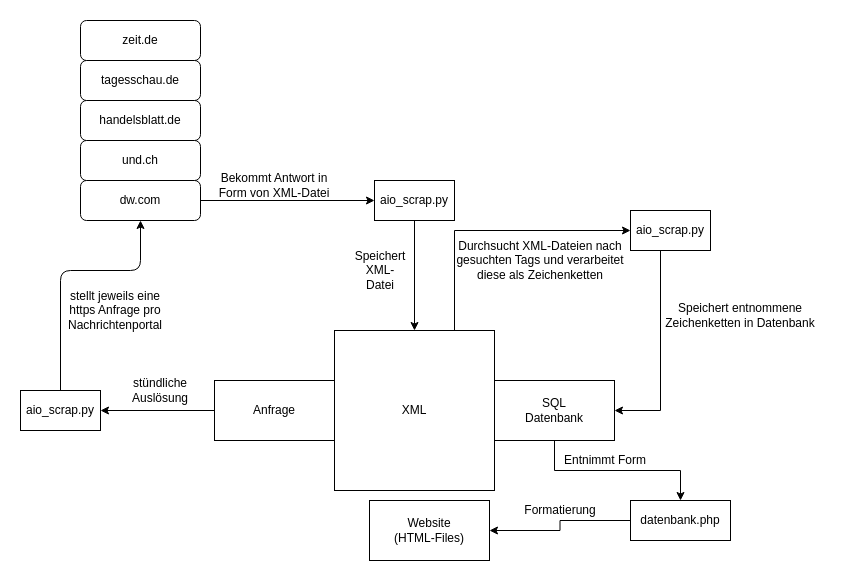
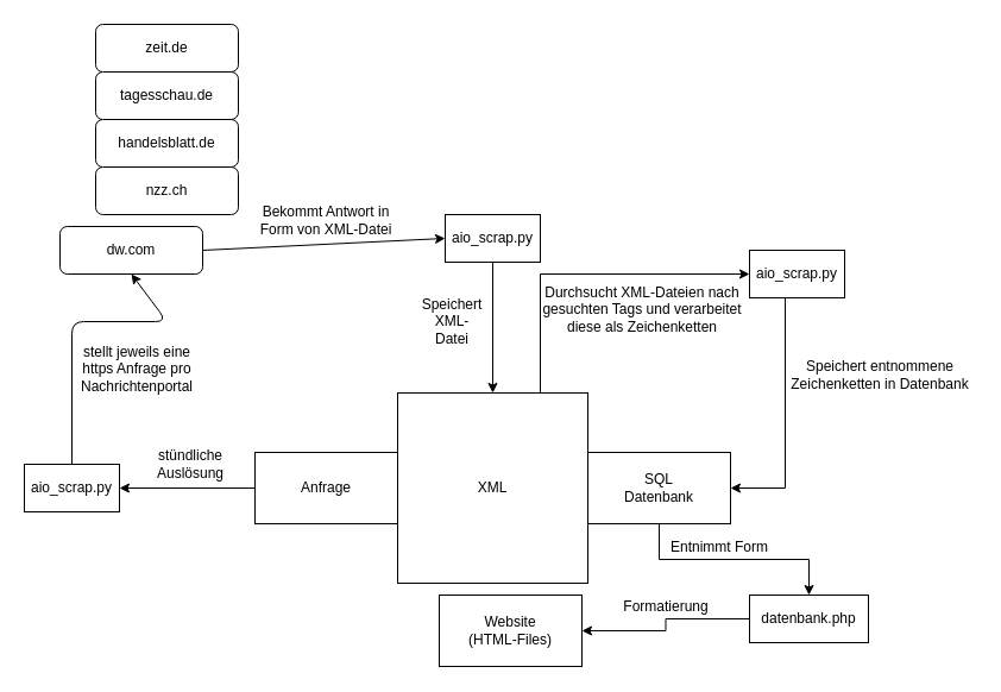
  <mxCell id="0" />
  <mxCell id="1" parent="0" />
  <mxCell id="2" value="zeit.de" style="rounded=1;whiteSpace=wrap;html=1;fontSize=12;glass=0;strokeWidth=1;shadow=0;" parent="1" vertex="1"><mxGeometry x="80" y="20" width="120" height="40" as="geometry" /></mxCell>
- <mxCell id="3" value="dw.com" style="rounded=1;whiteSpace=wrap;html=1;fontSize=12;glass=0;strokeWidth=1;shadow=0;" vertex="1" parent="1"><mxGeometry x="80" y="180" width="120" height="40" as="geometry" /></mxCell>
+ <mxCell id="3" value="dw.com" style="rounded=1;whiteSpace=wrap;html=1;fontSize=12;glass=0;strokeWidth=1;shadow=0;" vertex="1" parent="1"><mxGeometry x="50" y="190" width="120" height="40" as="geometry" /></mxCell>
  <mxCell id="4" value="tagesschau.de" style="rounded=1;whiteSpace=wrap;html=1;fontSize=12;glass=0;strokeWidth=1;shadow=0;" vertex="1" parent="1"><mxGeometry x="80" y="60" width="120" height="40" as="geometry" /></mxCell>
- <mxCell id="5" value="und.ch" style="rounded=1;whiteSpace=wrap;html=1;fontSize=12;glass=0;strokeWidth=1;shadow=0;" vertex="1" parent="1"><mxGeometry x="80" y="140" width="120" height="40" as="geometry" /></mxCell>
+ <mxCell id="5" value="nzz.ch" style="rounded=1;whiteSpace=wrap;html=1;fontSize=12;glass=0;strokeWidth=1;shadow=0;" vertex="1" parent="1"><mxGeometry x="80" y="140" width="120" height="40" as="geometry" /></mxCell>
  <mxCell id="6" value="handelsblatt.de" style="rounded=1;whiteSpace=wrap;html=1;fontSize=12;glass=0;strokeWidth=1;shadow=0;" vertex="1" parent="1"><mxGeometry x="80" y="100" width="120" height="40" as="geometry" /></mxCell>
  <mxCell id="7" style="edgeStyle=orthogonalEdgeStyle;rounded=0;orthogonalLoop=1;jettySize=auto;html=1;exitX=0.75;exitY=0;exitDx=0;exitDy=0;entryX=0;entryY=0.5;entryDx=0;entryDy=0;" edge="1" parent="1" source="8" target="24"><mxGeometry relative="1" as="geometry"><mxPoint x="600" y="200" as="sourcePoint" /><mxPoint x="580" y="190" as="targetPoint" /><Array as="points"><mxPoint x="454" y="230" /></Array></mxGeometry></mxCell>
  <mxCell id="8" value="XML" style="whiteSpace=wrap;html=1;aspect=fixed;" vertex="1" parent="1"><mxGeometry x="334" y="330" width="160" height="160" as="geometry" /></mxCell>
  <mxCell id="9" value="Anfrage" style="rounded=0;whiteSpace=wrap;html=1;" vertex="1" parent="1"><mxGeometry x="214" y="380" width="120" height="60" as="geometry" /></mxCell>
  <mxCell id="10" style="edgeStyle=orthogonalEdgeStyle;rounded=0;orthogonalLoop=1;jettySize=auto;html=1;exitX=0.5;exitY=1;exitDx=0;exitDy=0;" edge="1" parent="1" source="11" target="28"><mxGeometry relative="1" as="geometry" /></mxCell>
  <mxCell id="11" value="SQL &lt;br&gt;Datenbank" style="rounded=0;whiteSpace=wrap;html=1;" vertex="1" parent="1"><mxGeometry x="494" y="380" width="120" height="60" as="geometry" /></mxCell>
  <mxCell id="12" value="Website&lt;br&gt;(HTML-Files)" style="rounded=0;whiteSpace=wrap;html=1;" vertex="1" parent="1"><mxGeometry x="369" y="500" width="120" height="60" as="geometry" /></mxCell>
  <mxCell id="13" value="" style="endArrow=classic;html=1;exitX=0;exitY=0.5;exitDx=0;exitDy=0;" edge="1" parent="1" source="9" target="14"><mxGeometry width="50" height="50" relative="1" as="geometry"><mxPoint x="390" y="430" as="sourcePoint" /><mxPoint x="180" y="500" as="targetPoint" /></mxGeometry></mxCell>
  <mxCell id="14" value="aio_scrap.py" style="rounded=0;whiteSpace=wrap;html=1;" vertex="1" parent="1"><mxGeometry x="20" y="390" width="80" height="40" as="geometry" /></mxCell>
  <mxCell id="15" value="stündliche Auslösung" style="text;html=1;strokeColor=none;fillColor=none;align=center;verticalAlign=middle;whiteSpace=wrap;rounded=0;" vertex="1" parent="1"><mxGeometry x="140" y="380" width="40" height="20" as="geometry" /></mxCell>
  <mxCell id="16" value="" style="endArrow=classic;html=1;exitX=0.5;exitY=0;exitDx=0;exitDy=0;entryX=0.5;entryY=1;entryDx=0;entryDy=0;" edge="1" parent="1" source="14" target="3"><mxGeometry width="50" height="50" relative="1" as="geometry"><mxPoint x="320" y="430" as="sourcePoint" /><mxPoint x="370" y="380" as="targetPoint" /><Array as="points"><mxPoint x="60" y="270" /><mxPoint x="140" y="270" /></Array></mxGeometry></mxCell>
  <mxCell id="17" value="stellt jeweils eine https Anfrage pro Nachrichtenportal" style="text;html=1;strokeColor=none;fillColor=none;align=center;verticalAlign=middle;whiteSpace=wrap;rounded=0;" vertex="1" parent="1"><mxGeometry x="60" y="300" width="110" height="20" as="geometry" /></mxCell>
  <mxCell id="18" value="" style="endArrow=classic;html=1;entryX=0.5;entryY=0;entryDx=0;entryDy=0;exitX=0.5;exitY=1;exitDx=0;exitDy=0;" edge="1" parent="1" source="19" target="8"><mxGeometry width="50" height="50" relative="1" as="geometry"><mxPoint x="280" y="250" as="sourcePoint" /><mxPoint x="440" y="380" as="targetPoint" /></mxGeometry></mxCell>
  <mxCell id="19" value="aio_scrap.py" style="rounded=0;whiteSpace=wrap;html=1;" vertex="1" parent="1"><mxGeometry x="374" y="180" width="80" height="40" as="geometry" /></mxCell>
  <mxCell id="20" value="" style="endArrow=classic;html=1;exitX=1;exitY=0.5;exitDx=0;exitDy=0;entryX=0;entryY=0.5;entryDx=0;entryDy=0;" edge="1" parent="1" source="3" target="19"><mxGeometry width="50" height="50" relative="1" as="geometry"><mxPoint x="390" y="430" as="sourcePoint" /><mxPoint x="440" y="380" as="targetPoint" /></mxGeometry></mxCell>
  <mxCell id="21" value="Bekommt Antwort in Form von XML-Datei" style="text;html=1;strokeColor=none;fillColor=none;align=center;verticalAlign=middle;whiteSpace=wrap;rounded=0;" vertex="1" parent="1"><mxGeometry x="214" y="180" width="120" height="10" as="geometry" /></mxCell>
  <mxCell id="22" value="Speichert XML-Datei" style="text;html=1;strokeColor=none;fillColor=none;align=center;verticalAlign=middle;whiteSpace=wrap;rounded=0;" vertex="1" parent="1"><mxGeometry x="360" y="260" width="40" height="20" as="geometry" /></mxCell>
  <mxCell id="23" style="edgeStyle=orthogonalEdgeStyle;rounded=0;orthogonalLoop=1;jettySize=auto;html=1;entryX=1;entryY=0.5;entryDx=0;entryDy=0;exitX=0.5;exitY=1;exitDx=0;exitDy=0;" edge="1" parent="1" source="24" target="11"><mxGeometry relative="1" as="geometry"><mxPoint x="570" y="580" as="targetPoint" /><Array as="points"><mxPoint x="660" y="410" /></Array></mxGeometry></mxCell>
  <mxCell id="24" value="aio_scrap.py" style="rounded=0;whiteSpace=wrap;html=1;" vertex="1" parent="1"><mxGeometry x="630" y="210" width="80" height="40" as="geometry" /></mxCell>
  <mxCell id="25" value="Durchsucht XML-Dateien nach gesuchten Tags und verarbeitet diese als Zeichenketten" style="text;html=1;strokeColor=none;fillColor=none;align=center;verticalAlign=middle;whiteSpace=wrap;rounded=0;" vertex="1" parent="1"><mxGeometry x="440" y="230" width="200" height="60" as="geometry" /></mxCell>
  <mxCell id="26" value="Speichert entnommene Zeichenketten in Datenbank" style="text;html=1;strokeColor=none;fillColor=none;align=center;verticalAlign=middle;whiteSpace=wrap;rounded=0;" vertex="1" parent="1"><mxGeometry x="660" y="280" width="160" height="70" as="geometry" /></mxCell>
  <mxCell id="27" style="edgeStyle=orthogonalEdgeStyle;rounded=0;orthogonalLoop=1;jettySize=auto;html=1;exitX=0;exitY=0.5;exitDx=0;exitDy=0;entryX=1;entryY=0.5;entryDx=0;entryDy=0;" edge="1" parent="1" source="28" target="12"><mxGeometry relative="1" as="geometry" /></mxCell>
  <mxCell id="28" value="datenbank.php" style="rounded=0;whiteSpace=wrap;html=1;" vertex="1" parent="1"><mxGeometry x="630" y="500" width="100" height="40" as="geometry" /></mxCell>
  <mxCell id="29" value="Entnimmt Form" style="text;html=1;strokeColor=none;fillColor=none;align=center;verticalAlign=middle;whiteSpace=wrap;rounded=0;" vertex="1" parent="1"><mxGeometry x="560" y="450" width="90" height="20" as="geometry" /></mxCell>
  <mxCell id="30" value="Formatierung" style="text;html=1;strokeColor=none;fillColor=none;align=center;verticalAlign=middle;whiteSpace=wrap;rounded=0;" vertex="1" parent="1"><mxGeometry x="540" y="500" width="40" height="20" as="geometry" /></mxCell>
